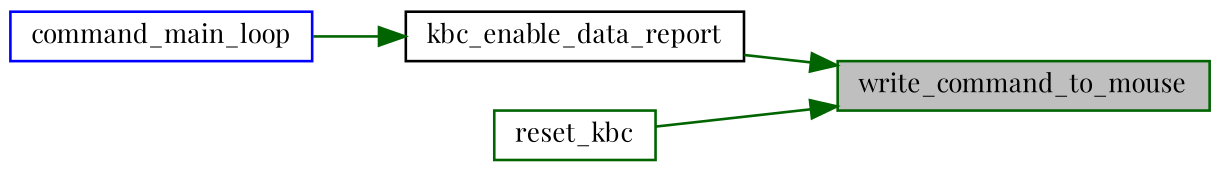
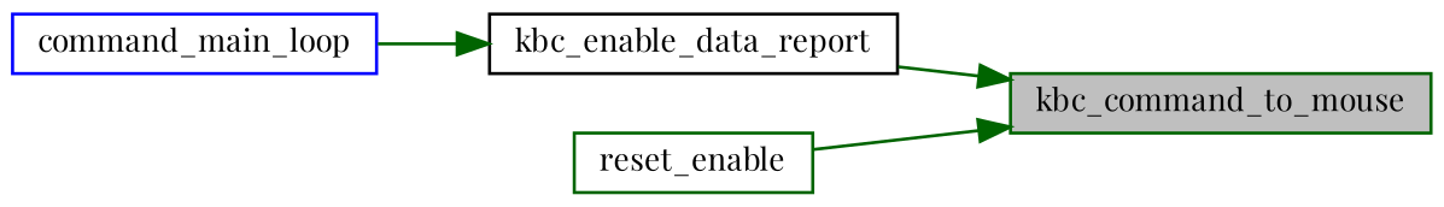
  digraph {
    fontname="Playfair Display"
    rankdir=RL
    node [color=darkgreen fillcolor=white fontname="Playfair Display" fontsize=10 shape=record style=filled]
    edge [color=darkgreen dir=back fontname="Playfair Display" fontsize=10 labelfontname=Helvetica labelfontsize=10 style=solid]
-   n1 [fillcolor=grey75 fontcolor=black height=0.2 label=write_command_to_mouse width=0.4]
+   n1 [fillcolor=grey75 fontcolor=black height=0.2 label=kbc_command_to_mouse width=0.4]
    n2 [color=black height=0.2 label=kbc_enable_data_report width=0.4]
-   n3 [height=0.2 label=reset_kbc width=0.4]
+   n3 [height=0.2 label=reset_enable width=0.4]
    n4 [color=blue height=0.2 label=command_main_loop width=0.4]
    n1 -> n2
    n1 -> n3
    n2 -> n4
  }
